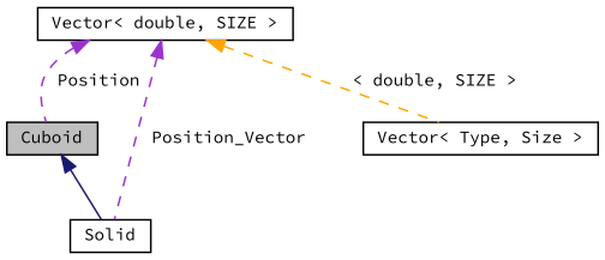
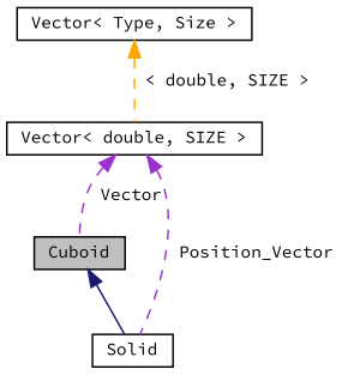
  digraph {
    fontname="Source Code Pro"
    node [color=black fillcolor=white fontname="Source Code Pro" fontsize=10 shape=record style=filled]
    edge [color=darkorchid3 dir=back fontname="Source Code Pro" fontsize=10 labelfontname=Helvetica labelfontsize=10 style=dashed]
    n1 [fillcolor=grey75 fontcolor=black height=0.2 label=Cuboid width=0.4]
    n2 [height=0.2 label=Solid width=0.4]
    n3 [height=0.2 label="Vector\< double, SIZE \>" width=0.4]
    n4 [height=0.2 label="Vector\< Type, Size \>" width=0.4]
    n1 -> n2 [color=midnightblue style=solid]
-   n3 -> n1 [label=" Position"]
+   n3 -> n1 [label=" Vector"]
    n3 -> n2 [label=" Position_Vector"]
-   n3 -> n4 [color=orange label=" \< double, SIZE \>"]
+   n4 -> n3 [color=orange label=" \< double, SIZE \>"]
  }
